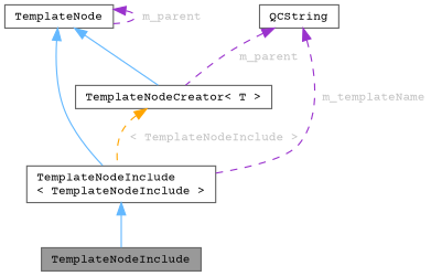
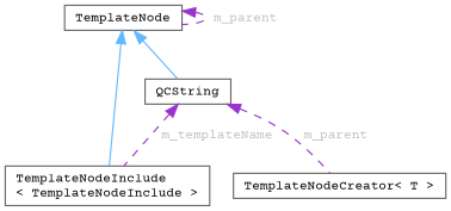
  digraph {
    fontname="Courier Prime"
    node [color=gray40 fillcolor=white fontname="Courier Prime" fontsize=10 shape=box style=filled]
    edge [color=steelblue1 dir=back fontname="Courier Prime" fontsize=10 labelfontname=Helvetica labelfontsize=10 style=dashed fontcolor=grey]
-   n1 [fillcolor=grey60 fontcolor=black height=0.2 label=TemplateNodeInclude width=0.4]
    n2 [height=0.2 label="TemplateNodeInclude\l\< TemplateNodeInclude \>" width=0.4]
    n3 [height=0.2 label=TemplateNode width=0.4]
    n4 [height=0.2 label="TemplateNodeCreator\< T \>" width=0.4]
    n5 [height=0.2 label=QCString width=0.4]
-   n2 -> n1 [style=solid fontcolor=""]
    n3 -> n2 [style=solid fontcolor=""]
    n3 -> n3 [color=darkorchid3 label=" m_parent"]
-   n3 -> n4 [style=solid fontcolor=""]
-   n4 -> n2 [color=orange label=" \< TemplateNodeInclude \>"]
+   n3 -> n5 [style=solid fontcolor=""]
    n5 -> n2 [color=darkorchid3 label=" m_templateName"]
    n5 -> n4 [color=darkorchid3 label=" m_parent"]
  }
